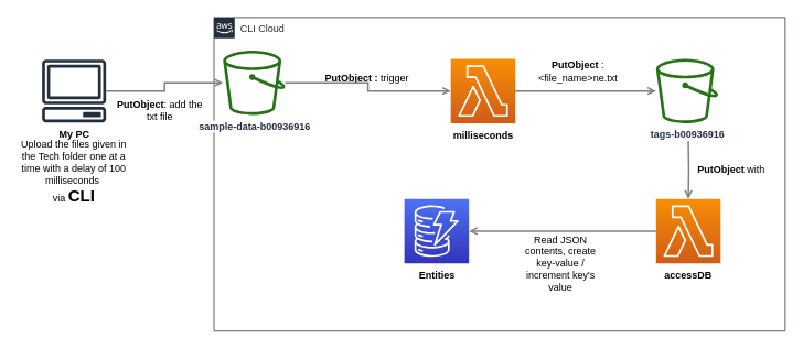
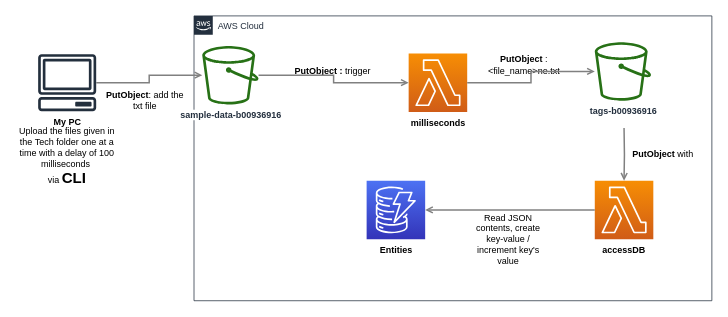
  <mxCell id="0" />
  <mxCell id="1" parent="0" />
- <mxCell id="2" value="CLI Cloud" style="points=[[0,0],[0.25,0],[0.5,0],[0.75,0],[1,0],[1,0.25],[1,0.5],[1,0.75],[1,1],[0.75,1],[0.5,1],[0.25,1],[0,1],[0,0.75],[0,0.5],[0,0.25]];outlineConnect=0;gradientColor=none;html=1;whiteSpace=wrap;fontSize=12;fontStyle=0;shape=mxgraph.aws4.group;grIcon=mxgraph.aws4.group_aws_cloud_alt;strokeColor=#232F3E;fillColor=none;verticalAlign=top;align=left;spacingLeft=30;fontColor=#232F3E;dashed=0;labelBackgroundColor=#ffffff;container=1;pointerEvents=0;collapsible=0;recursiveResize=0;" parent="1" vertex="1"><mxGeometry x="258" y="20.5" width="690" height="379.5" as="geometry" /></mxCell>
+ <mxCell id="2" value="AWS Cloud" style="points=[[0,0],[0.25,0],[0.5,0],[0.75,0],[1,0],[1,0.25],[1,0.5],[1,0.75],[1,1],[0.75,1],[0.5,1],[0.25,1],[0,1],[0,0.75],[0,0.5],[0,0.25]];outlineConnect=0;gradientColor=none;html=1;whiteSpace=wrap;fontSize=12;fontStyle=0;shape=mxgraph.aws4.group;grIcon=mxgraph.aws4.group_aws_cloud_alt;strokeColor=#232F3E;fillColor=none;verticalAlign=top;align=left;spacingLeft=30;fontColor=#232F3E;dashed=0;labelBackgroundColor=#ffffff;container=1;pointerEvents=0;collapsible=0;recursiveResize=0;" parent="1" vertex="1"><mxGeometry x="258" y="20.5" width="690" height="379.5" as="geometry" /></mxCell>
  <mxCell id="3" value="" style="sketch=0;points=[[0,0,0],[0.25,0,0],[0.5,0,0],[0.75,0,0],[1,0,0],[0,1,0],[0.25,1,0],[0.5,1,0],[0.75,1,0],[1,1,0],[0,0.25,0],[0,0.5,0],[0,0.75,0],[1,0.25,0],[1,0.5,0],[1,0.75,0]];outlineConnect=0;fontColor=#232F3E;gradientColor=#F78E04;gradientDirection=north;fillColor=#D05C17;strokeColor=#ffffff;dashed=0;verticalLabelPosition=bottom;verticalAlign=top;align=center;html=1;fontSize=12;fontStyle=0;aspect=fixed;shape=mxgraph.aws4.resourceIcon;resIcon=mxgraph.aws4.lambda;" parent="2" vertex="1"><mxGeometry x="534" y="219.5" width="78" height="78" as="geometry" /></mxCell>
- <mxCell id="4" value="&lt;b&gt;tags-b00936916&lt;/b&gt;" style="outlineConnect=0;fontColor=#232F3E;gradientColor=none;fillColor=#277116;strokeColor=none;dashed=0;verticalLabelPosition=bottom;verticalAlign=top;align=center;html=1;fontSize=12;fontStyle=0;aspect=fixed;pointerEvents=1;shape=mxgraph.aws4.bucket;labelBackgroundColor=#ffffff;" parent="2" vertex="1"><mxGeometry x="534" y="50" width="75" height="78" as="geometry" /></mxCell>
+ <mxCell id="4" value="&lt;b&gt;tags-b00936916&lt;/b&gt;" style="outlineConnect=0;fontColor=#232F3E;gradientColor=none;fillColor=#277116;strokeColor=none;dashed=0;verticalLabelPosition=bottom;verticalAlign=top;align=center;html=1;fontSize=12;fontStyle=0;aspect=fixed;pointerEvents=1;shape=mxgraph.aws4.bucket;labelBackgroundColor=#ffffff;" parent="2" vertex="1"><mxGeometry x="534" y="35" width="75" height="78" as="geometry" /></mxCell>
  <mxCell id="5" value="&lt;b&gt;milliseconds&lt;/b&gt;" style="text;html=1;align=center;verticalAlign=middle;resizable=0;points=[];autosize=1;strokeColor=none;fillColor=none;" parent="2" vertex="1"><mxGeometry x="270" y="128" width="110" height="30" as="geometry" /></mxCell>
  <mxCell id="6" value="&lt;b&gt;accessDB&lt;/b&gt;" style="text;html=1;strokeColor=none;fillColor=none;align=center;verticalAlign=middle;whiteSpace=wrap;rounded=0;" parent="2" vertex="1"><mxGeometry x="543" y="297.5" width="60" height="30" as="geometry" /></mxCell>
  <mxCell id="7" value="&lt;b&gt;sample-data-b00936916&lt;/b&gt;" style="outlineConnect=0;fontColor=#232F3E;gradientColor=none;fillColor=#277116;strokeColor=none;dashed=0;verticalLabelPosition=bottom;verticalAlign=top;align=center;html=1;fontSize=12;fontStyle=0;aspect=fixed;pointerEvents=1;shape=mxgraph.aws4.bucket;labelBackgroundColor=#ffffff;" parent="2" vertex="1"><mxGeometry x="11" y="40" width="75" height="78" as="geometry" /></mxCell>
  <mxCell id="8" value="&lt;b&gt;PutObject &lt;/b&gt;with" style="text;html=1;strokeColor=none;fillColor=none;align=center;verticalAlign=middle;whiteSpace=wrap;rounded=0;" parent="2" vertex="1"><mxGeometry x="570" y="169.5" width="110" height="30" as="geometry" /></mxCell>
  <mxCell id="9" value="&lt;b&gt;PutObject :&amp;nbsp;&lt;/b&gt;trigger" style="text;html=1;strokeColor=none;fillColor=none;align=center;verticalAlign=middle;whiteSpace=wrap;rounded=0;" parent="2" vertex="1"><mxGeometry x="130" y="59.5" width="110" height="30" as="geometry" /></mxCell>
  <mxCell id="10" style="edgeStyle=orthogonalEdgeStyle;rounded=0;orthogonalLoop=1;jettySize=auto;html=1;startArrow=none;startFill=0;endArrow=open;endFill=0;strokeColor=#808080;strokeWidth=2;" parent="2" target="3" edge="1"><mxGeometry relative="1" as="geometry"><mxPoint x="573" y="149.5" as="sourcePoint" /><mxPoint x="487" y="329.5" as="targetPoint" /></mxGeometry></mxCell>
  <mxCell id="11" value="&lt;b&gt;PutObject &lt;/b&gt;: &amp;lt;file_name&amp;gt;ne.txt" style="text;html=1;strokeColor=none;fillColor=none;align=center;verticalAlign=middle;whiteSpace=wrap;rounded=0;" parent="2" vertex="1"><mxGeometry x="380" y="50" width="120" height="30" as="geometry" /></mxCell>
  <mxCell id="12" value="" style="sketch=0;points=[[0,0,0],[0.25,0,0],[0.5,0,0],[0.75,0,0],[1,0,0],[0,1,0],[0.25,1,0],[0.5,1,0],[0.75,1,0],[1,1,0],[0,0.25,0],[0,0.5,0],[0,0.75,0],[1,0.25,0],[1,0.5,0],[1,0.75,0]];outlineConnect=0;fontColor=#232F3E;gradientColor=#4D72F3;gradientDirection=north;fillColor=#3334B9;strokeColor=#ffffff;dashed=0;verticalLabelPosition=bottom;verticalAlign=top;align=center;html=1;fontSize=12;fontStyle=0;aspect=fixed;shape=mxgraph.aws4.resourceIcon;resIcon=mxgraph.aws4.dynamodb;" parent="2" vertex="1"><mxGeometry x="230" y="219.5" width="78" height="78" as="geometry" /></mxCell>
  <mxCell id="13" style="edgeStyle=orthogonalEdgeStyle;rounded=0;orthogonalLoop=1;jettySize=auto;html=1;startArrow=none;startFill=0;endArrow=open;endFill=0;strokeColor=#808080;strokeWidth=2;entryX=1;entryY=0.5;entryDx=0;entryDy=0;entryPerimeter=0;exitX=0;exitY=0.5;exitDx=0;exitDy=0;exitPerimeter=0;" parent="2" source="3" target="12" edge="1"><mxGeometry relative="1" as="geometry"><mxPoint x="486" y="99" as="sourcePoint" /><mxPoint x="591" y="99" as="targetPoint" /></mxGeometry></mxCell>
  <mxCell id="14" value="Read JSON contents, create key-value / increment key's value" style="text;html=1;strokeColor=none;fillColor=none;align=center;verticalAlign=middle;whiteSpace=wrap;rounded=0;" parent="2" vertex="1"><mxGeometry x="364" y="268" width="110" height="59.5" as="geometry" /></mxCell>
  <mxCell id="15" value="&lt;b&gt;Entities&lt;/b&gt;" style="text;html=1;align=center;verticalAlign=middle;resizable=0;points=[];autosize=1;strokeColor=none;fillColor=none;" parent="2" vertex="1"><mxGeometry x="234" y="297.5" width="70" height="30" as="geometry" /></mxCell>
  <mxCell id="16" value="" style="sketch=0;points=[[0,0,0],[0.25,0,0],[0.5,0,0],[0.75,0,0],[1,0,0],[0,1,0],[0.25,1,0],[0.5,1,0],[0.75,1,0],[1,1,0],[0,0.25,0],[0,0.5,0],[0,0.75,0],[1,0.25,0],[1,0.5,0],[1,0.75,0]];outlineConnect=0;fontColor=#232F3E;gradientColor=#F78E04;gradientDirection=north;fillColor=#D05C17;strokeColor=#ffffff;dashed=0;verticalLabelPosition=bottom;verticalAlign=top;align=center;html=1;fontSize=12;fontStyle=0;aspect=fixed;shape=mxgraph.aws4.resourceIcon;resIcon=mxgraph.aws4.lambda;" parent="2" vertex="1"><mxGeometry x="286" y="50" width="78" height="78" as="geometry" /></mxCell>
  <mxCell id="17" style="edgeStyle=orthogonalEdgeStyle;rounded=0;orthogonalLoop=1;jettySize=auto;html=1;startArrow=none;startFill=0;endArrow=open;endFill=0;strokeColor=#808080;strokeWidth=2;entryX=0;entryY=0.5;entryDx=0;entryDy=0;entryPerimeter=0;" parent="2" source="7" target="16" edge="1"><mxGeometry relative="1" as="geometry"><mxPoint x="189" y="79" as="targetPoint" /></mxGeometry></mxCell>
  <mxCell id="18" style="edgeStyle=orthogonalEdgeStyle;rounded=0;orthogonalLoop=1;jettySize=auto;html=1;startArrow=none;startFill=0;endArrow=open;endFill=0;strokeColor=#808080;strokeWidth=2;exitX=1;exitY=0.5;exitDx=0;exitDy=0;exitPerimeter=0;" parent="2" source="16" target="4" edge="1"><mxGeometry relative="1" as="geometry"><mxPoint x="390" y="259.5" as="sourcePoint" /><mxPoint x="380" y="89.5" as="targetPoint" /></mxGeometry></mxCell>
  <mxCell id="19" value="" style="sketch=0;outlineConnect=0;fontColor=#232F3E;gradientColor=none;fillColor=#232F3D;strokeColor=none;dashed=0;verticalLabelPosition=bottom;verticalAlign=top;align=center;html=1;fontSize=12;fontStyle=0;aspect=fixed;pointerEvents=1;shape=mxgraph.aws4.client;" parent="1" vertex="1"><mxGeometry x="50" y="71.5" width="78" height="76" as="geometry" /></mxCell>
  <mxCell id="20" style="edgeStyle=orthogonalEdgeStyle;rounded=0;orthogonalLoop=1;jettySize=auto;html=1;startArrow=none;startFill=0;endArrow=open;endFill=0;strokeColor=#808080;strokeWidth=2;" parent="1" source="19" target="7" edge="1"><mxGeometry relative="1" as="geometry"><mxPoint x="339" y="120" as="sourcePoint" /><mxPoint x="258" y="118" as="targetPoint" /></mxGeometry></mxCell>
  <mxCell id="21" value="&lt;b&gt;My PC&lt;/b&gt;" style="text;html=1;align=center;verticalAlign=middle;resizable=0;points=[];autosize=1;strokeColor=none;fillColor=none;" parent="1" vertex="1"><mxGeometry x="59" y="147.5" width="60" height="30" as="geometry" /></mxCell>
  <mxCell id="22" value="&lt;b&gt;PutObject&lt;/b&gt;: add the txt file" style="text;html=1;strokeColor=none;fillColor=none;align=center;verticalAlign=middle;whiteSpace=wrap;rounded=0;" parent="1" vertex="1"><mxGeometry x="138" y="117.5" width="110" height="30" as="geometry" /></mxCell>
  <mxCell id="23" value="Upload&#09;the&#09;files&#09;given&#09;in&#09;&lt;br&gt;the&#09;Tech&#09; folder&#09;one&#09;at&#09;a&#09;time&#09;with&#09;a&#09;delay&#09;of&#09;100&#09;milliseconds&amp;nbsp;&lt;br&gt;via &lt;b&gt;&lt;font style=&quot;font-size: 20px;&quot;&gt;CLI&lt;/font&gt;&lt;/b&gt;" style="text;html=1;strokeColor=none;fillColor=none;align=center;verticalAlign=middle;whiteSpace=wrap;rounded=0;" parent="1" vertex="1"><mxGeometry x="20" y="177.5" width="138" height="60" as="geometry" /></mxCell>
